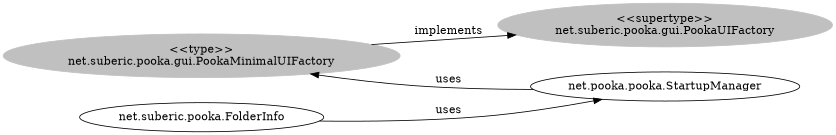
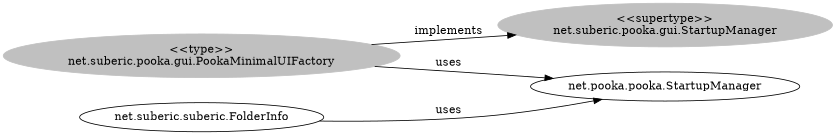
  digraph {
    rankdir=LR
    n1 [color=grey label="<<type>>\nnet.suberic.pooka.gui.PookaMinimalUIFactory" style=filled]
-   n2 [color=grey label="<<supertype>>\nnet.suberic.pooka.gui.PookaUIFactory" style=filled]
-   n3 [label="net.suberic.pooka.FolderInfo"]
+   n2 [color=grey label="<<supertype>>\nnet.suberic.pooka.gui.StartupManager" style=filled]
+   n3 [label="net.suberic.suberic.FolderInfo"]
    n4 [label="net.pooka.pooka.StartupManager"]
    n1 -> n2 [label=implements]
    n3 -> n4 [label=uses]
-   n4 -> n1 [label=uses]
+   n1 -> n4 [label=uses]
  }
